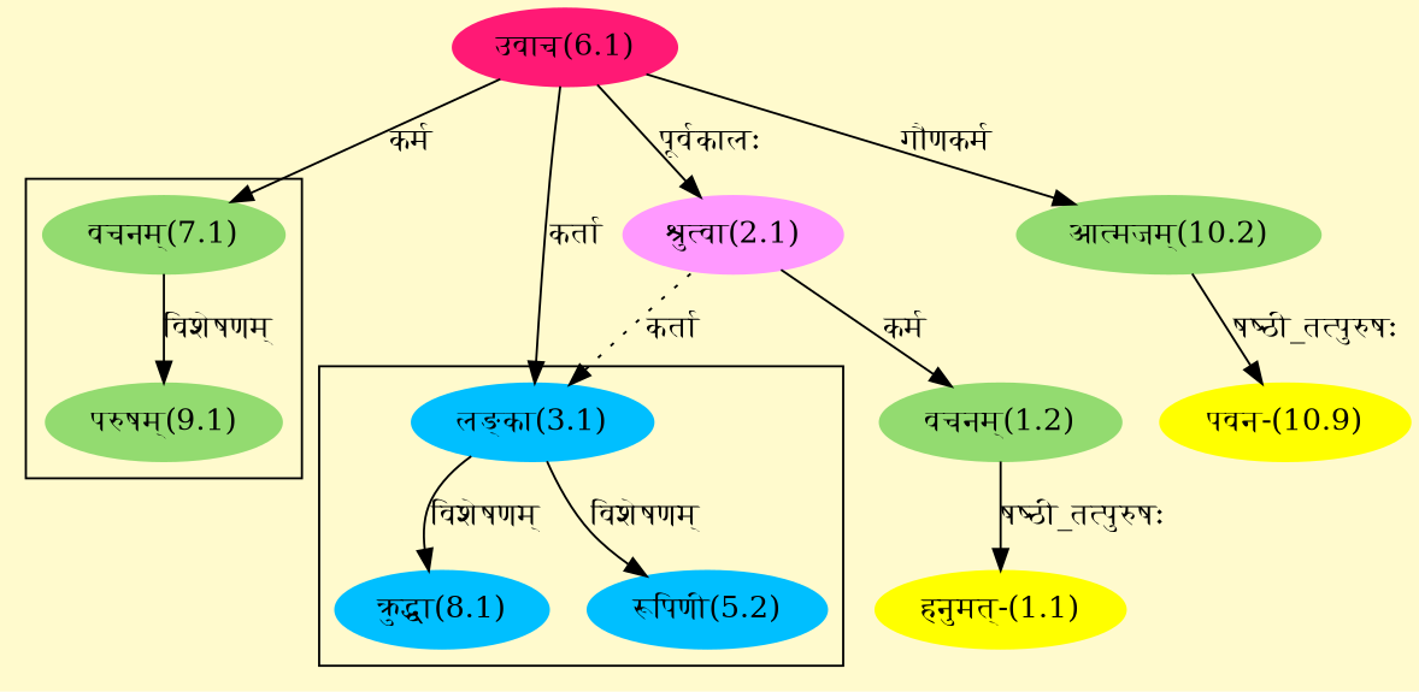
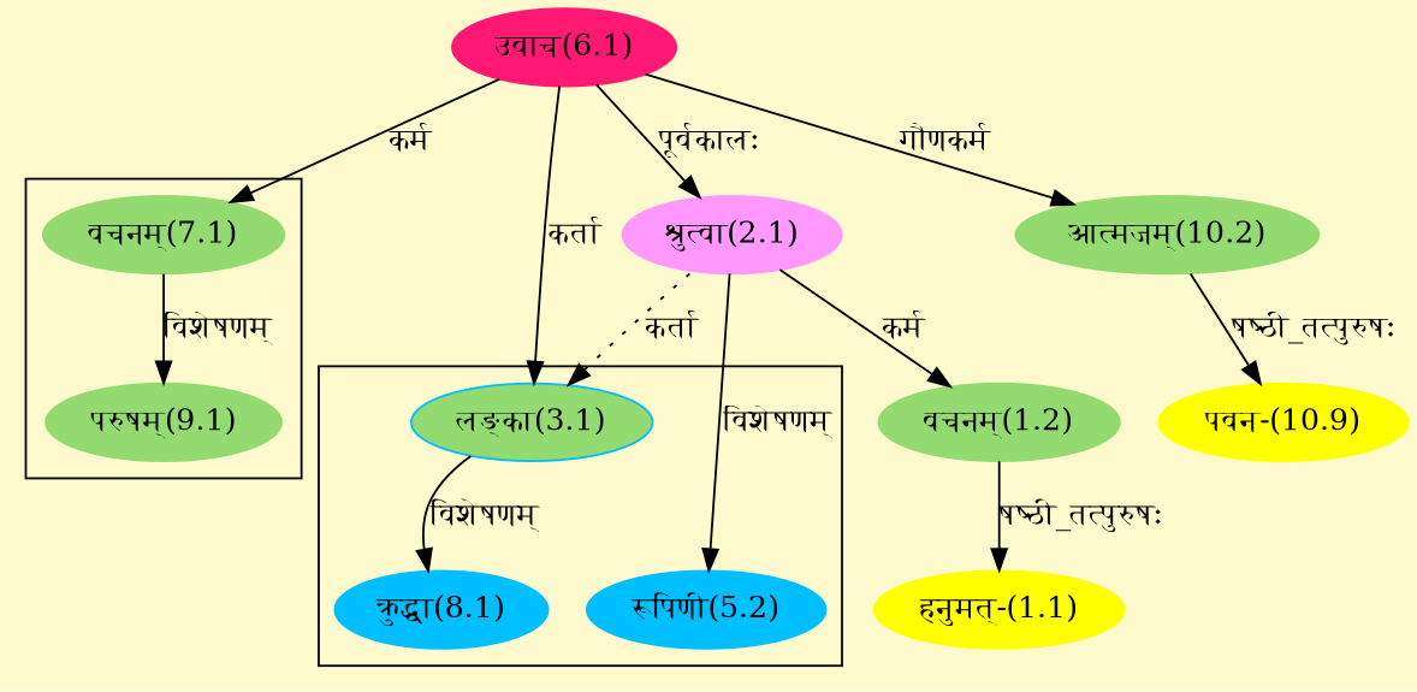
  digraph {
    bgcolor=lemonchiffon1
    compound=true
    rankdir=BT
    node [color="#93DB70" style=filled]
    edge [dir=back]
-   n1 [color="#00BFFF" label="लङ्का(3.1)"]
+   n1 [color="#00BFFF" label="लङ्का(3.1)" fillcolor="#93DB70"]
    n2 [color="#00BFFF" label="रूपिणी(5.2)"]
    n3 [color="#00BFFF" label="क्रुद्धा(8.1)"]
    n4 [label="परुषम्(9.1)"]
    n5 [label="वचनम्(7.1)"]
    n6 [color="#FF99FF" label="श्रुत्वा(2.1)"]
    n7 [color="#FF1975" label="उवाच(6.1)"]
    n8 [color="#FFFF00" label="हनुमत्-(1.1)"]
    n9 [label="वचनम्(1.2)"]
    n10 [color="#FFFF00" label="पवन-(10.9)"]
    n11 [label="आत्मजम्(10.2)"]
    subgraph cluster_1 {
      n1
      n2
      n3
    }
    subgraph cluster_2 {
      n4
      n5
    }
    n1 -> n6 [label="कर्ता" style=dotted]
    n1 -> n7 [label="कर्ता"]
-   n2 -> n1 [label="विशेषणम्"]
+   n2 -> n6 [label="विशेषणम्"]
    n3 -> n1 [label="विशेषणम्"]
    n4 -> n5 [label="विशेषणम्"]
    n5 -> n7 [label="कर्म"]
    n6 -> n7 [label="पूर्वकालः"]
    n8 -> n9 [label="षष्ठी_तत्पुरुषः"]
    n9 -> n6 [label="कर्म"]
    n10 -> n11 [label="षष्ठी_तत्पुरुषः"]
    n11 -> n7 [label="गौणकर्म"]
  }
